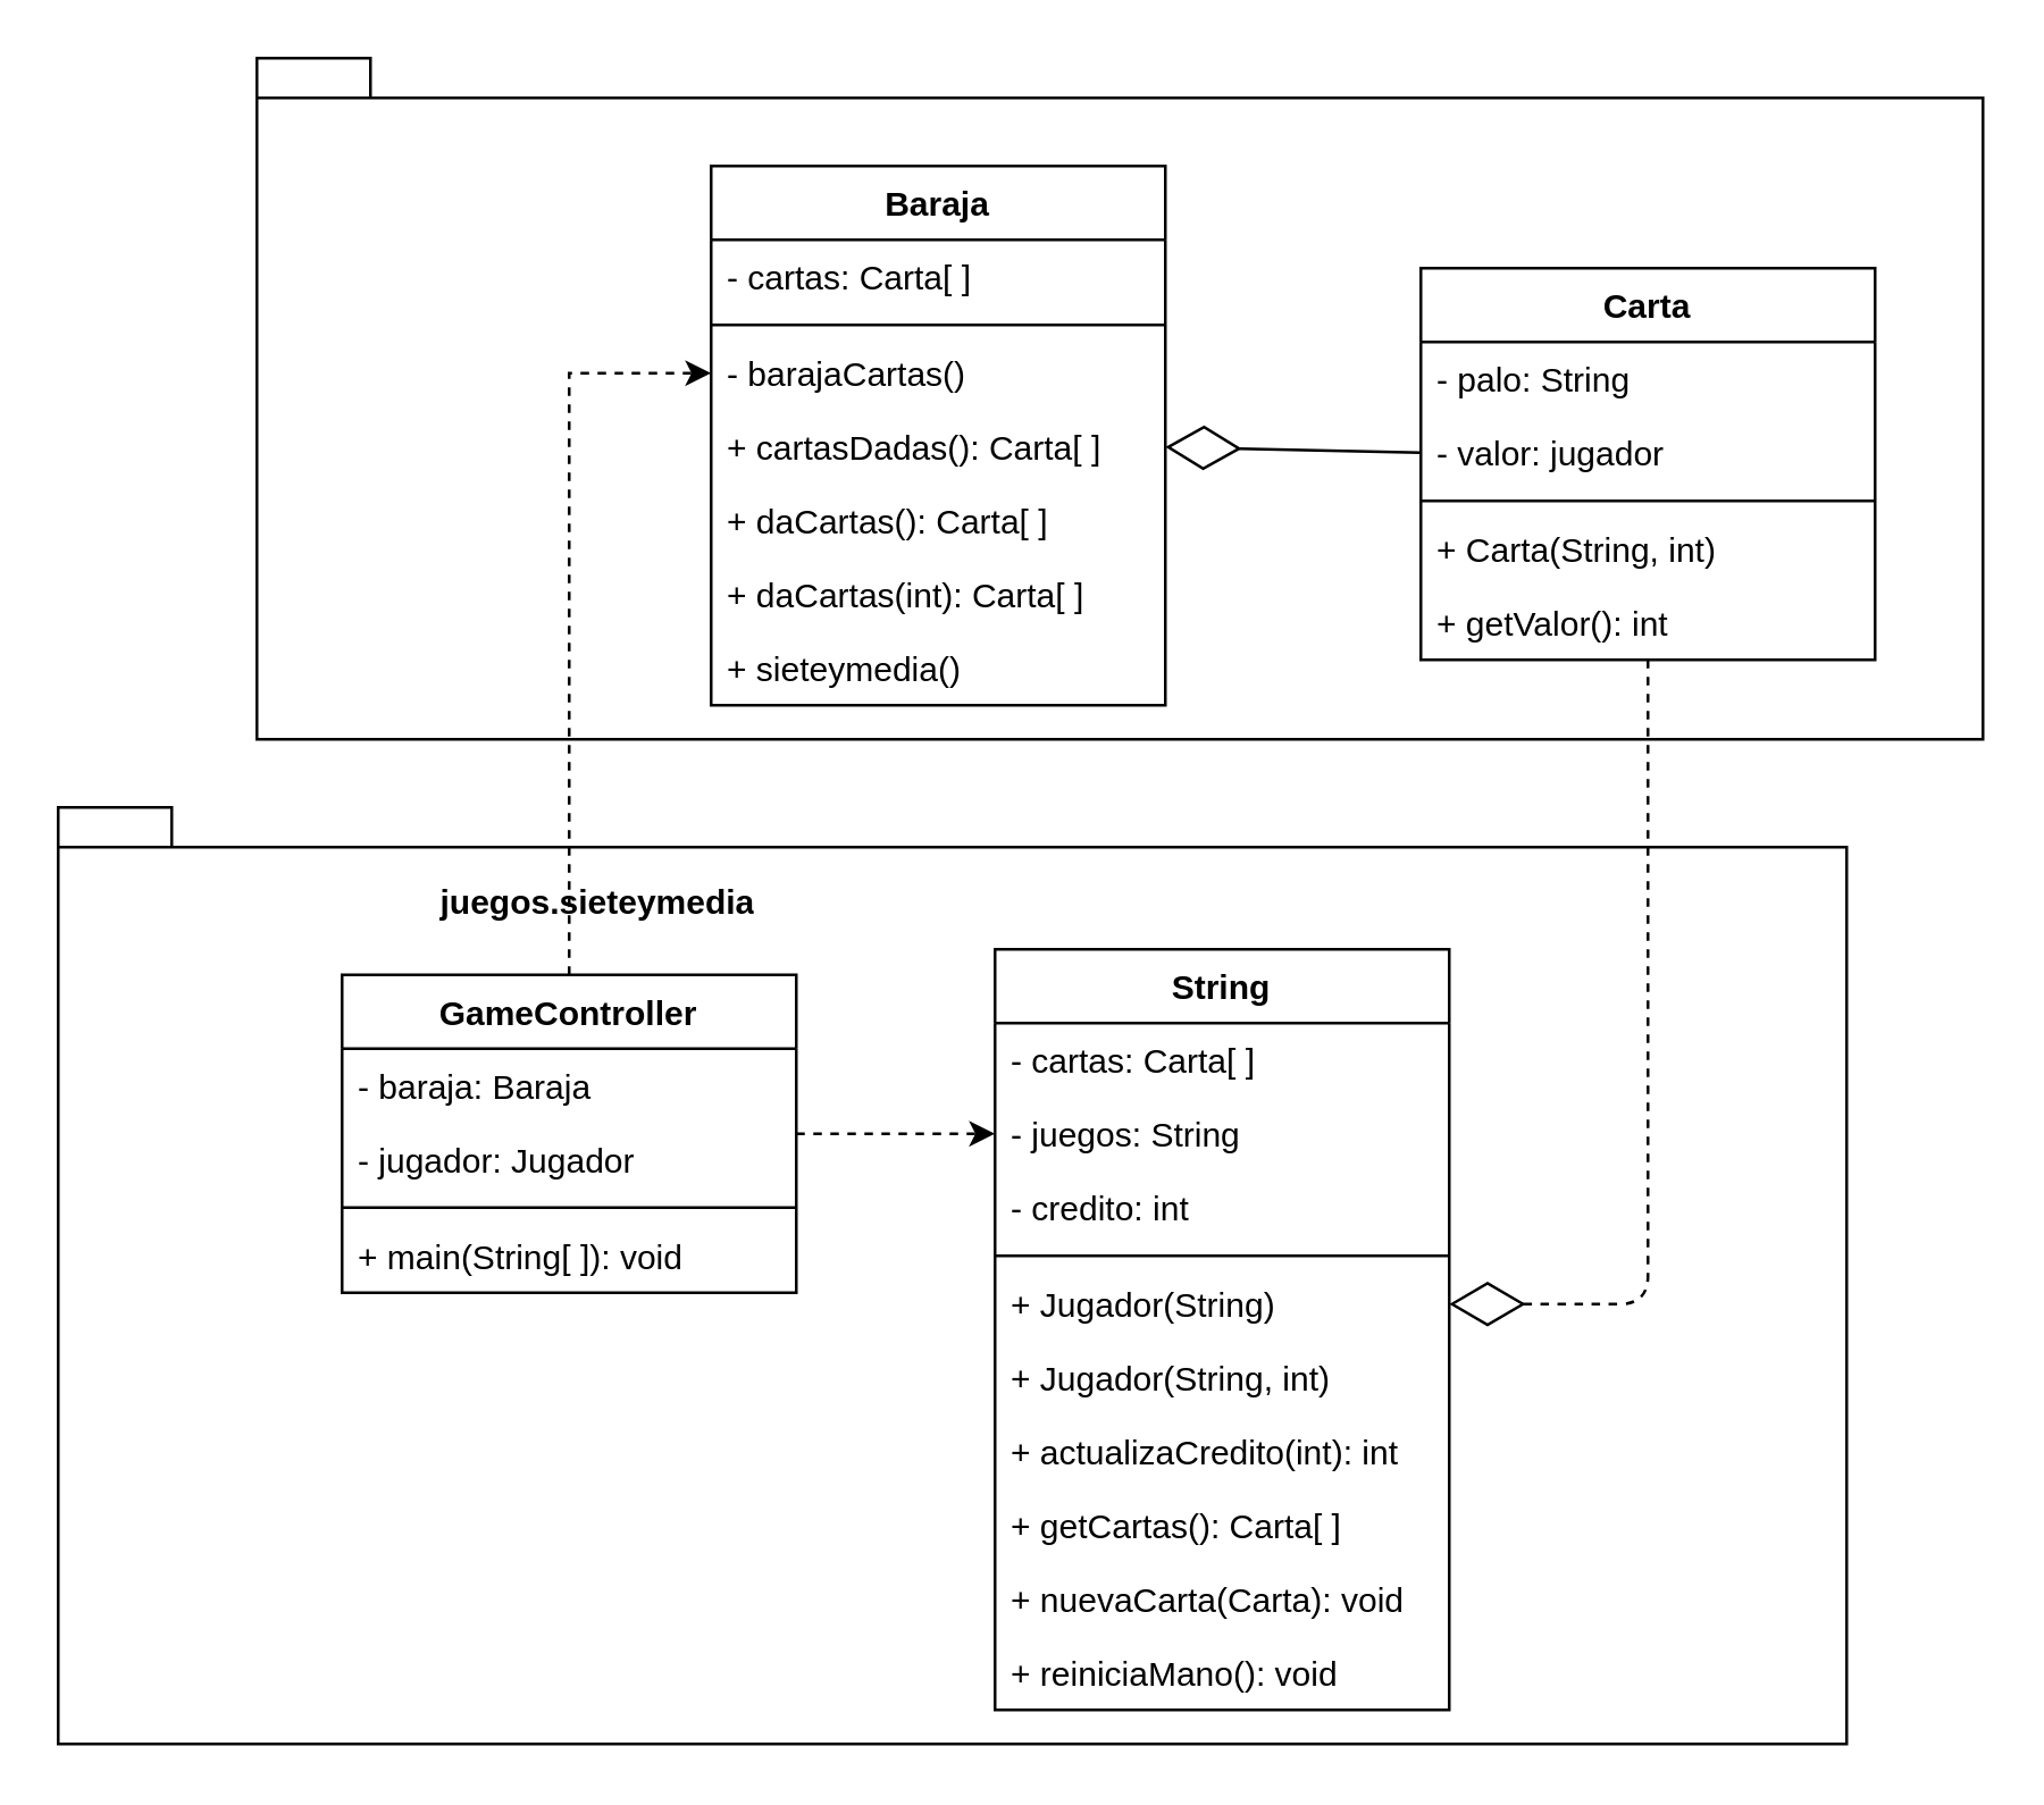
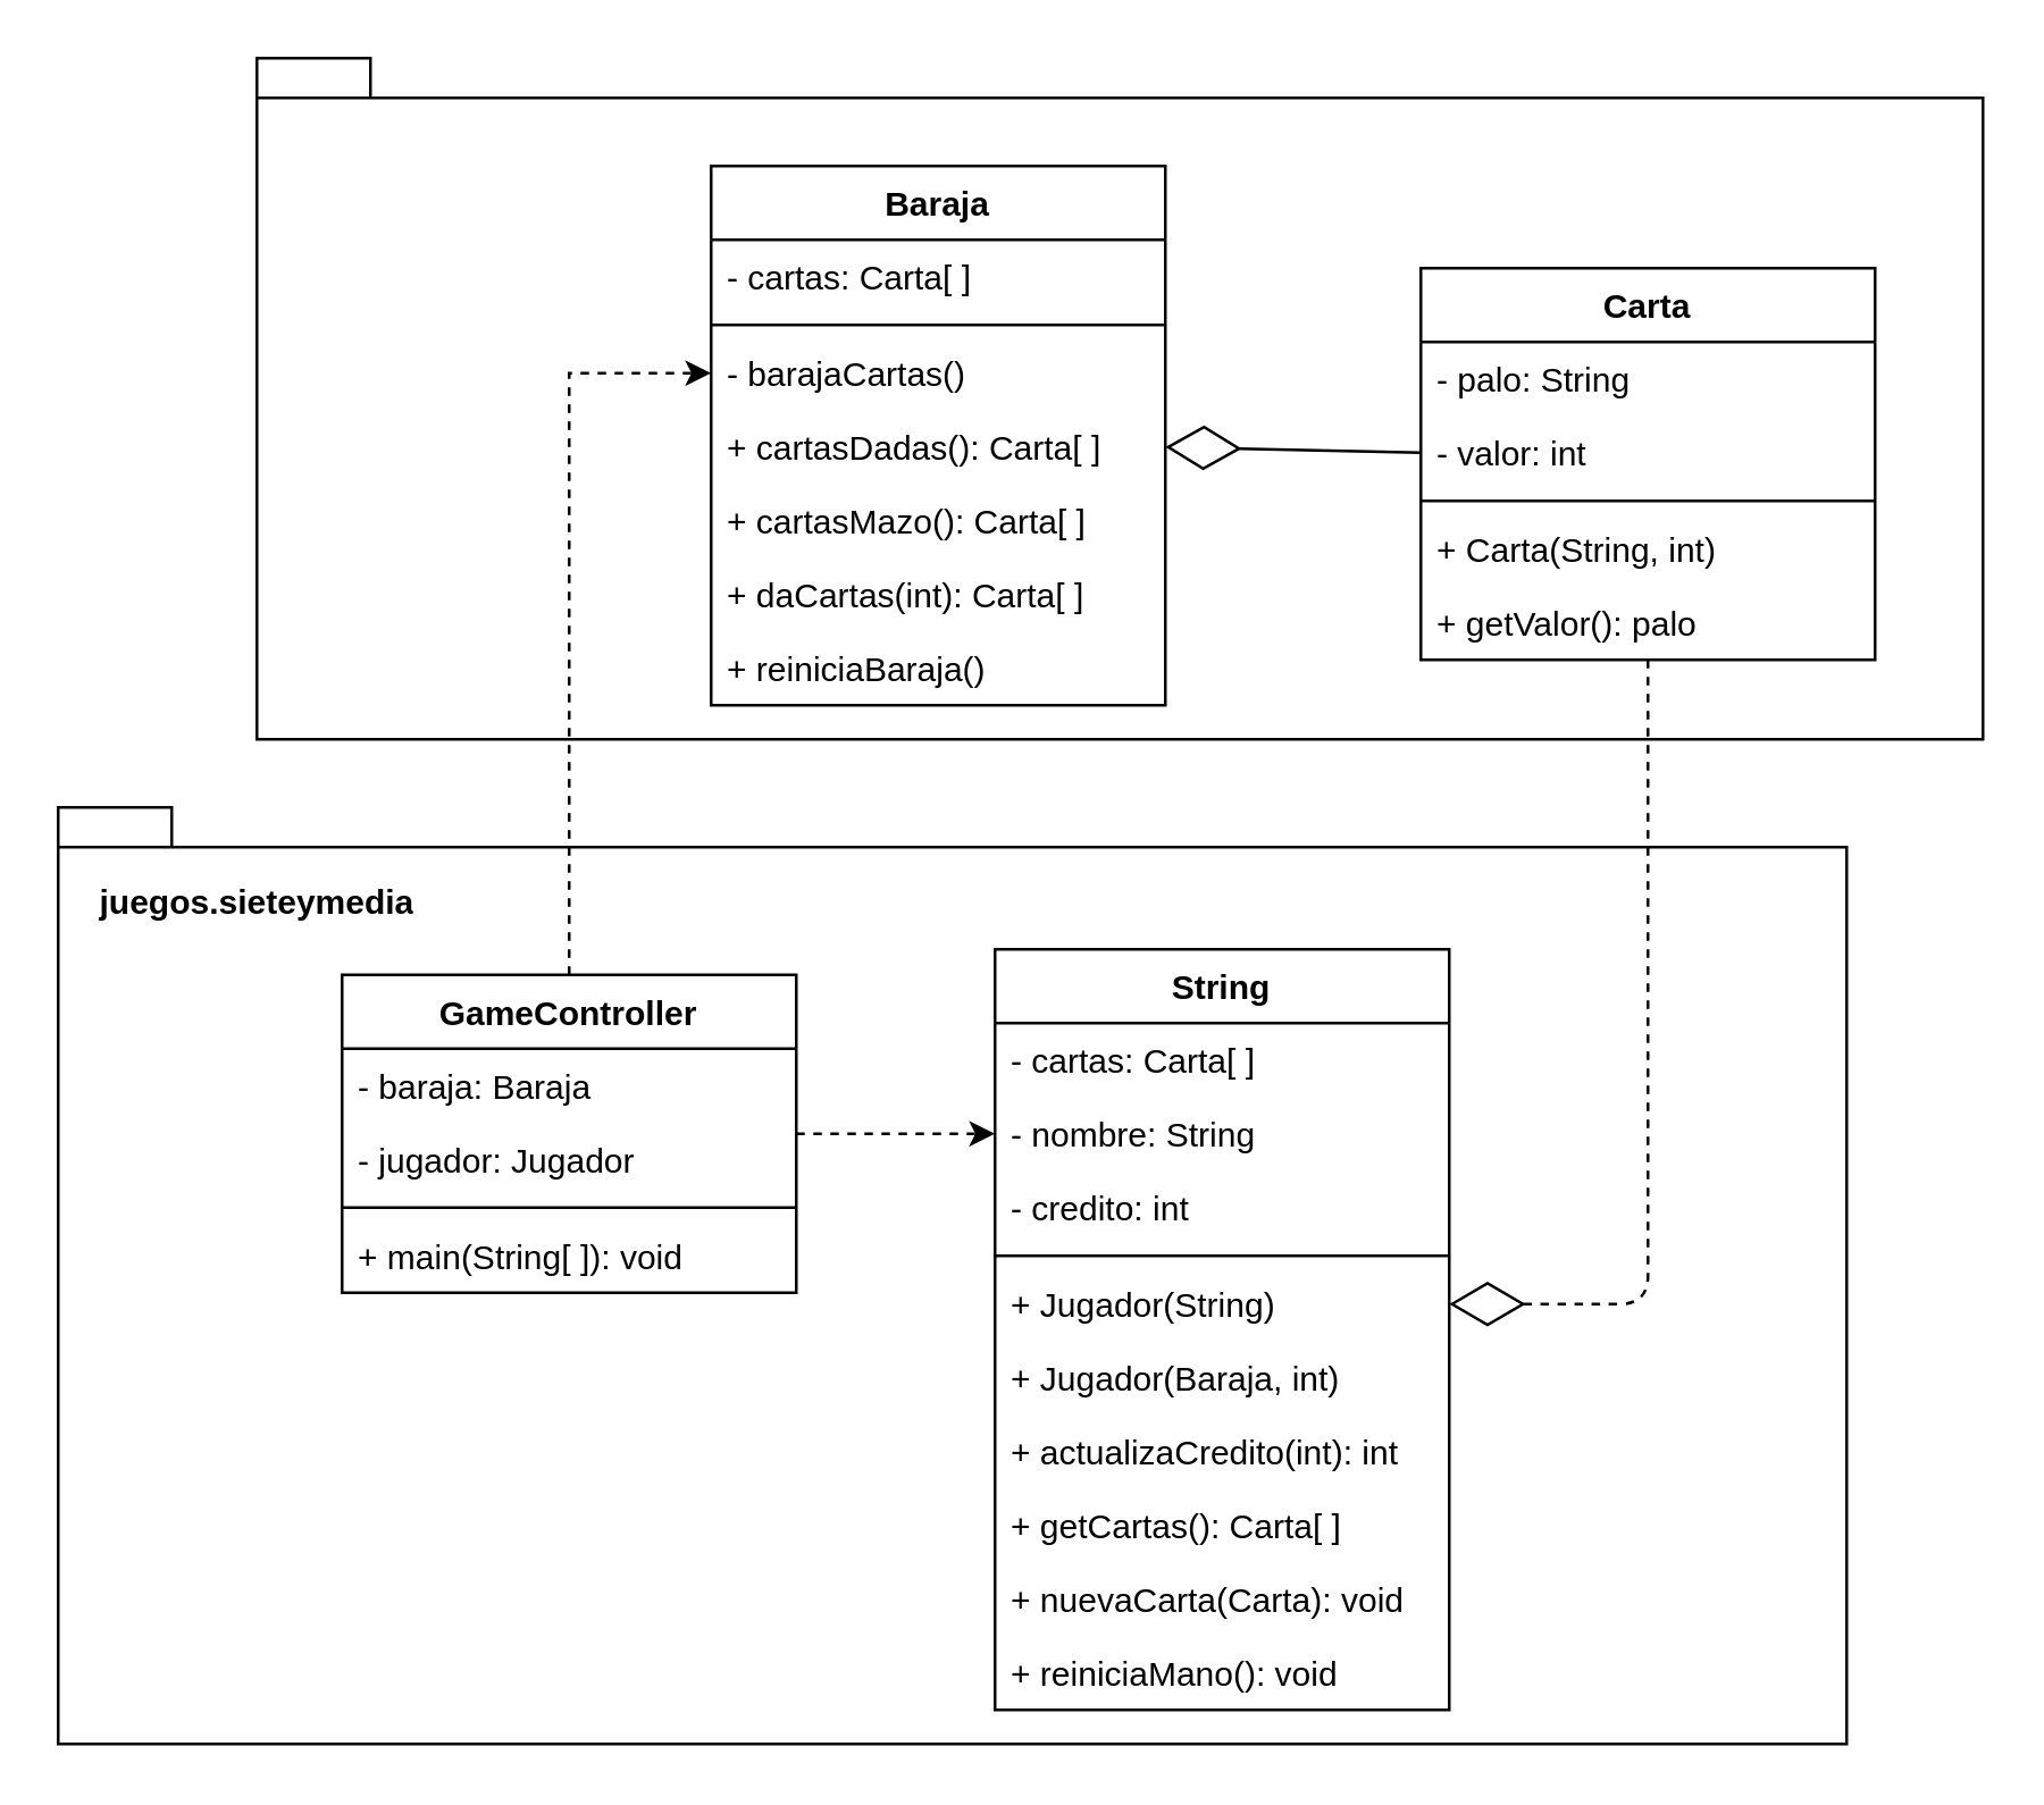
  <mxCell id="0" />
  <mxCell id="1" parent="0" />
  <mxCell id="2" value="" style="shape=folder;fontStyle=1;spacingTop=10;tabWidth=40;tabHeight=14;tabPosition=left;html=1;" vertex="1" parent="1"><mxGeometry x="90" y="20" width="608" height="240" as="geometry" /></mxCell>
  <mxCell id="3" value="" style="shape=folder;fontStyle=1;spacingTop=10;tabWidth=40;tabHeight=14;tabPosition=left;html=1;" vertex="1" parent="1"><mxGeometry x="20" y="284" width="630" height="330" as="geometry" /></mxCell>
  <mxCell id="4" value="Baraja" style="swimlane;fontStyle=1;align=center;verticalAlign=top;childLayout=stackLayout;horizontal=1;startSize=26;horizontalStack=0;resizeParent=1;resizeParentMax=0;resizeLast=0;collapsible=1;marginBottom=0;" parent="1" vertex="1"><mxGeometry x="250" y="58" width="160" height="190" as="geometry"><mxRectangle x="210" y="150" width="70" height="26" as="alternateBounds" /></mxGeometry></mxCell>
  <mxCell id="5" value="- cartas: Carta[ ]" style="text;strokeColor=none;fillColor=none;align=left;verticalAlign=top;spacingLeft=4;spacingRight=4;overflow=hidden;rotatable=0;points=[[0,0.5],[1,0.5]];portConstraint=eastwest;" parent="4" vertex="1"><mxGeometry y="26" width="160" height="26" as="geometry" /></mxCell>
  <mxCell id="6" value="" style="line;strokeWidth=1;fillColor=none;align=left;verticalAlign=middle;spacingTop=-1;spacingLeft=3;spacingRight=3;rotatable=0;labelPosition=right;points=[];portConstraint=eastwest;" parent="4" vertex="1"><mxGeometry y="52" width="160" height="8" as="geometry" /></mxCell>
  <mxCell id="7" value="- barajaCartas()" style="text;strokeColor=none;fillColor=none;align=left;verticalAlign=top;spacingLeft=4;spacingRight=4;overflow=hidden;rotatable=0;points=[[0,0.5],[1,0.5]];portConstraint=eastwest;" parent="4" vertex="1"><mxGeometry y="60" width="160" height="26" as="geometry" /></mxCell>
  <mxCell id="8" value="+ cartasDadas(): Carta[ ]" style="text;strokeColor=none;fillColor=none;align=left;verticalAlign=top;spacingLeft=4;spacingRight=4;overflow=hidden;rotatable=0;points=[[0,0.5],[1,0.5]];portConstraint=eastwest;" parent="4" vertex="1"><mxGeometry y="86" width="160" height="26" as="geometry" /></mxCell>
- <mxCell id="9" value="+ daCartas(): Carta[ ]" style="text;strokeColor=none;fillColor=none;align=left;verticalAlign=top;spacingLeft=4;spacingRight=4;overflow=hidden;rotatable=0;points=[[0,0.5],[1,0.5]];portConstraint=eastwest;" parent="4" vertex="1"><mxGeometry y="112" width="160" height="26" as="geometry" /></mxCell>
+ <mxCell id="9" value="+ cartasMazo(): Carta[ ]" style="text;strokeColor=none;fillColor=none;align=left;verticalAlign=top;spacingLeft=4;spacingRight=4;overflow=hidden;rotatable=0;points=[[0,0.5],[1,0.5]];portConstraint=eastwest;" parent="4" vertex="1"><mxGeometry y="112" width="160" height="26" as="geometry" /></mxCell>
  <mxCell id="10" value="+ daCartas(int): Carta[ ]" style="text;strokeColor=none;fillColor=none;align=left;verticalAlign=top;spacingLeft=4;spacingRight=4;overflow=hidden;rotatable=0;points=[[0,0.5],[1,0.5]];portConstraint=eastwest;" parent="4" vertex="1"><mxGeometry y="138" width="160" height="26" as="geometry" /></mxCell>
- <mxCell id="11" value="+ sieteymedia()" style="text;strokeColor=none;fillColor=none;align=left;verticalAlign=top;spacingLeft=4;spacingRight=4;overflow=hidden;rotatable=0;points=[[0,0.5],[1,0.5]];portConstraint=eastwest;" vertex="1" parent="4"><mxGeometry y="164" width="160" height="26" as="geometry" /></mxCell>
+ <mxCell id="11" value="+ reiniciaBaraja()" style="text;strokeColor=none;fillColor=none;align=left;verticalAlign=top;spacingLeft=4;spacingRight=4;overflow=hidden;rotatable=0;points=[[0,0.5],[1,0.5]];portConstraint=eastwest;" vertex="1" parent="4"><mxGeometry y="164" width="160" height="26" as="geometry" /></mxCell>
  <mxCell id="12" style="edgeStyle=orthogonalEdgeStyle;rounded=1;orthogonalLoop=1;jettySize=auto;html=1;entryX=1;entryY=0.5;entryDx=0;entryDy=0;endArrow=diamondThin;endFill=0;startArrow=none;startFill=0;endSize=24;dashed=1;" edge="1" parent="1" source="13" target="32"><mxGeometry relative="1" as="geometry" /></mxCell>
  <mxCell id="13" value="Carta" style="swimlane;fontStyle=1;align=center;verticalAlign=top;childLayout=stackLayout;horizontal=1;startSize=26;horizontalStack=0;resizeParent=1;resizeParentMax=0;resizeLast=0;collapsible=1;marginBottom=0;" vertex="1" parent="1"><mxGeometry x="500" y="94" width="160" height="138" as="geometry" /></mxCell>
  <mxCell id="14" value="- palo: String" style="text;strokeColor=none;fillColor=none;align=left;verticalAlign=top;spacingLeft=4;spacingRight=4;overflow=hidden;rotatable=0;points=[[0,0.5],[1,0.5]];portConstraint=eastwest;" vertex="1" parent="13"><mxGeometry y="26" width="160" height="26" as="geometry" /></mxCell>
- <mxCell id="15" value="- valor: jugador" style="text;strokeColor=none;fillColor=none;align=left;verticalAlign=top;spacingLeft=4;spacingRight=4;overflow=hidden;rotatable=0;points=[[0,0.5],[1,0.5]];portConstraint=eastwest;" vertex="1" parent="13"><mxGeometry y="52" width="160" height="26" as="geometry" /></mxCell>
+ <mxCell id="15" value="- valor: int" style="text;strokeColor=none;fillColor=none;align=left;verticalAlign=top;spacingLeft=4;spacingRight=4;overflow=hidden;rotatable=0;points=[[0,0.5],[1,0.5]];portConstraint=eastwest;" vertex="1" parent="13"><mxGeometry y="52" width="160" height="26" as="geometry" /></mxCell>
  <mxCell id="16" value="" style="line;strokeWidth=1;fillColor=none;align=left;verticalAlign=middle;spacingTop=-1;spacingLeft=3;spacingRight=3;rotatable=0;labelPosition=right;points=[];portConstraint=eastwest;" vertex="1" parent="13"><mxGeometry y="78" width="160" height="8" as="geometry" /></mxCell>
  <mxCell id="17" value="+ Carta(String, int)" style="text;strokeColor=none;fillColor=none;align=left;verticalAlign=top;spacingLeft=4;spacingRight=4;overflow=hidden;rotatable=0;points=[[0,0.5],[1,0.5]];portConstraint=eastwest;" vertex="1" parent="13"><mxGeometry y="86" width="160" height="26" as="geometry" /></mxCell>
- <mxCell id="18" value="+ getValor(): int" style="text;strokeColor=none;fillColor=none;align=left;verticalAlign=top;spacingLeft=4;spacingRight=4;overflow=hidden;rotatable=0;points=[[0,0.5],[1,0.5]];portConstraint=eastwest;" vertex="1" parent="13"><mxGeometry y="112" width="160" height="26" as="geometry" /></mxCell>
+ <mxCell id="18" value="+ getValor(): palo" style="text;strokeColor=none;fillColor=none;align=left;verticalAlign=top;spacingLeft=4;spacingRight=4;overflow=hidden;rotatable=0;points=[[0,0.5],[1,0.5]];portConstraint=eastwest;" vertex="1" parent="13"><mxGeometry y="112" width="160" height="26" as="geometry" /></mxCell>
  <mxCell id="19" style="edgeStyle=orthogonalEdgeStyle;rounded=0;orthogonalLoop=1;jettySize=auto;html=1;exitX=0.5;exitY=0;exitDx=0;exitDy=0;dashed=1;" edge="1" parent="1" source="21" target="7"><mxGeometry relative="1" as="geometry" /></mxCell>
  <mxCell id="20" style="edgeStyle=orthogonalEdgeStyle;rounded=0;orthogonalLoop=1;jettySize=auto;html=1;entryX=0;entryY=0.5;entryDx=0;entryDy=0;dashed=1;" edge="1" parent="1" source="21" target="29"><mxGeometry relative="1" as="geometry" /></mxCell>
  <mxCell id="21" value="GameController" style="swimlane;fontStyle=1;align=center;verticalAlign=top;childLayout=stackLayout;horizontal=1;startSize=26;horizontalStack=0;resizeParent=1;resizeParentMax=0;resizeLast=0;collapsible=1;marginBottom=0;" vertex="1" parent="1"><mxGeometry x="120" y="343" width="160" height="112" as="geometry" /></mxCell>
  <mxCell id="22" value="- baraja: Baraja" style="text;strokeColor=none;fillColor=none;align=left;verticalAlign=top;spacingLeft=4;spacingRight=4;overflow=hidden;rotatable=0;points=[[0,0.5],[1,0.5]];portConstraint=eastwest;" vertex="1" parent="21"><mxGeometry y="26" width="160" height="26" as="geometry" /></mxCell>
  <mxCell id="23" value="- jugador: Jugador" style="text;strokeColor=none;fillColor=none;align=left;verticalAlign=top;spacingLeft=4;spacingRight=4;overflow=hidden;rotatable=0;points=[[0,0.5],[1,0.5]];portConstraint=eastwest;" vertex="1" parent="21"><mxGeometry y="52" width="160" height="26" as="geometry" /></mxCell>
  <mxCell id="24" value="" style="line;strokeWidth=1;fillColor=none;align=left;verticalAlign=middle;spacingTop=-1;spacingLeft=3;spacingRight=3;rotatable=0;labelPosition=right;points=[];portConstraint=eastwest;" vertex="1" parent="21"><mxGeometry y="78" width="160" height="8" as="geometry" /></mxCell>
  <mxCell id="25" value="+ main(String[ ]): void" style="text;strokeColor=none;fillColor=none;align=left;verticalAlign=top;spacingLeft=4;spacingRight=4;overflow=hidden;rotatable=0;points=[[0,0.5],[1,0.5]];portConstraint=eastwest;" vertex="1" parent="21"><mxGeometry y="86" width="160" height="26" as="geometry" /></mxCell>
  <mxCell id="26" value="" style="endArrow=diamondThin;endFill=0;endSize=24;html=1;entryX=1;entryY=0.5;entryDx=0;entryDy=0;exitX=0;exitY=0.5;exitDx=0;exitDy=0;" edge="1" parent="1" source="15" target="8"><mxGeometry width="160" relative="1" as="geometry"><mxPoint x="600" y="84" as="sourcePoint" /><mxPoint x="760" y="84" as="targetPoint" /></mxGeometry></mxCell>
  <mxCell id="27" value="String" style="swimlane;fontStyle=1;align=center;verticalAlign=top;childLayout=stackLayout;horizontal=1;startSize=26;horizontalStack=0;resizeParent=1;resizeParentMax=0;resizeLast=0;collapsible=1;marginBottom=0;" vertex="1" parent="1"><mxGeometry x="350" y="334" width="160" height="268" as="geometry" /></mxCell>
  <mxCell id="28" value="- cartas: Carta[ ]" style="text;strokeColor=none;fillColor=none;align=left;verticalAlign=top;spacingLeft=4;spacingRight=4;overflow=hidden;rotatable=0;points=[[0,0.5],[1,0.5]];portConstraint=eastwest;" vertex="1" parent="27"><mxGeometry y="26" width="160" height="26" as="geometry" /></mxCell>
- <mxCell id="29" value="- juegos: String" style="text;strokeColor=none;fillColor=none;align=left;verticalAlign=top;spacingLeft=4;spacingRight=4;overflow=hidden;rotatable=0;points=[[0,0.5],[1,0.5]];portConstraint=eastwest;" vertex="1" parent="27"><mxGeometry y="52" width="160" height="26" as="geometry" /></mxCell>
+ <mxCell id="29" value="- nombre: String" style="text;strokeColor=none;fillColor=none;align=left;verticalAlign=top;spacingLeft=4;spacingRight=4;overflow=hidden;rotatable=0;points=[[0,0.5],[1,0.5]];portConstraint=eastwest;" vertex="1" parent="27"><mxGeometry y="52" width="160" height="26" as="geometry" /></mxCell>
  <mxCell id="30" value="- credito: int" style="text;strokeColor=none;fillColor=none;align=left;verticalAlign=top;spacingLeft=4;spacingRight=4;overflow=hidden;rotatable=0;points=[[0,0.5],[1,0.5]];portConstraint=eastwest;" vertex="1" parent="27"><mxGeometry y="78" width="160" height="26" as="geometry" /></mxCell>
  <mxCell id="31" value="" style="line;strokeWidth=1;fillColor=none;align=left;verticalAlign=middle;spacingTop=-1;spacingLeft=3;spacingRight=3;rotatable=0;labelPosition=right;points=[];portConstraint=eastwest;" vertex="1" parent="27"><mxGeometry y="104" width="160" height="8" as="geometry" /></mxCell>
  <mxCell id="32" value="+ Jugador(String)" style="text;strokeColor=none;fillColor=none;align=left;verticalAlign=top;spacingLeft=4;spacingRight=4;overflow=hidden;rotatable=0;points=[[0,0.5],[1,0.5]];portConstraint=eastwest;" vertex="1" parent="27"><mxGeometry y="112" width="160" height="26" as="geometry" /></mxCell>
- <mxCell id="33" value="+ Jugador(String, int)" style="text;strokeColor=none;fillColor=none;align=left;verticalAlign=top;spacingLeft=4;spacingRight=4;overflow=hidden;rotatable=0;points=[[0,0.5],[1,0.5]];portConstraint=eastwest;" vertex="1" parent="27"><mxGeometry y="138" width="160" height="26" as="geometry" /></mxCell>
+ <mxCell id="33" value="+ Jugador(Baraja, int)" style="text;strokeColor=none;fillColor=none;align=left;verticalAlign=top;spacingLeft=4;spacingRight=4;overflow=hidden;rotatable=0;points=[[0,0.5],[1,0.5]];portConstraint=eastwest;" vertex="1" parent="27"><mxGeometry y="138" width="160" height="26" as="geometry" /></mxCell>
  <mxCell id="34" value="+ actualizaCredito(int): int" style="text;strokeColor=none;fillColor=none;align=left;verticalAlign=top;spacingLeft=4;spacingRight=4;overflow=hidden;rotatable=0;points=[[0,0.5],[1,0.5]];portConstraint=eastwest;" vertex="1" parent="27"><mxGeometry y="164" width="160" height="26" as="geometry" /></mxCell>
  <mxCell id="35" value="+ getCartas(): Carta[ ]" style="text;strokeColor=none;fillColor=none;align=left;verticalAlign=top;spacingLeft=4;spacingRight=4;overflow=hidden;rotatable=0;points=[[0,0.5],[1,0.5]];portConstraint=eastwest;" vertex="1" parent="27"><mxGeometry y="190" width="160" height="26" as="geometry" /></mxCell>
  <mxCell id="36" value="+ nuevaCarta(Carta): void" style="text;strokeColor=none;fillColor=none;align=left;verticalAlign=top;spacingLeft=4;spacingRight=4;overflow=hidden;rotatable=0;points=[[0,0.5],[1,0.5]];portConstraint=eastwest;" vertex="1" parent="27"><mxGeometry y="216" width="160" height="26" as="geometry" /></mxCell>
  <mxCell id="37" value="+ reiniciaMano(): void" style="text;strokeColor=none;fillColor=none;align=left;verticalAlign=top;spacingLeft=4;spacingRight=4;overflow=hidden;rotatable=0;points=[[0,0.5],[1,0.5]];portConstraint=eastwest;" vertex="1" parent="27"><mxGeometry y="242" width="160" height="26" as="geometry" /></mxCell>
- <mxCell id="38" value="juegos.sieteymedia" style="text;strokeColor=none;fillColor=none;align=left;verticalAlign=top;spacingLeft=4;spacingRight=4;overflow=hidden;rotatable=0;points=[[0,0.5],[1,0.5]];portConstraint=eastwest;fontStyle=1" vertex="1" parent="1"><mxGeometry x="149" y="304" width="120" height="26" as="geometry" /></mxCell>
+ <mxCell id="38" value="juegos.sieteymedia" style="text;strokeColor=none;fillColor=none;align=left;verticalAlign=top;spacingLeft=4;spacingRight=4;overflow=hidden;rotatable=0;points=[[0,0.5],[1,0.5]];portConstraint=eastwest;fontStyle=1" vertex="1" parent="1"><mxGeometry x="29" y="304" width="120" height="26" as="geometry" /></mxCell>
